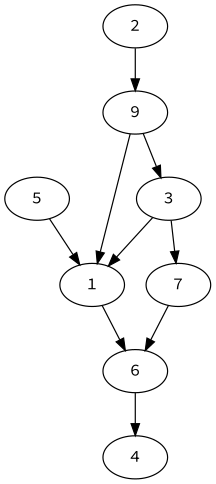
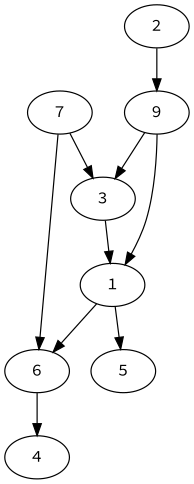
  digraph {
    fontname="Source Code Pro"
    node [fontname="Source Code Pro"]
    edge [fontname="Source Code Pro"]
    n1 [label=9]
    1
    3
    6
    7
    4
    2
    5
    n1 -> 1
    n1 -> 3
    1 -> 6
    3 -> 1
-   3 -> 7
+   7 -> 3
    6 -> 4
    7 -> 6
    2 -> n1
-   5 -> 1
+   1 -> 5
  }
